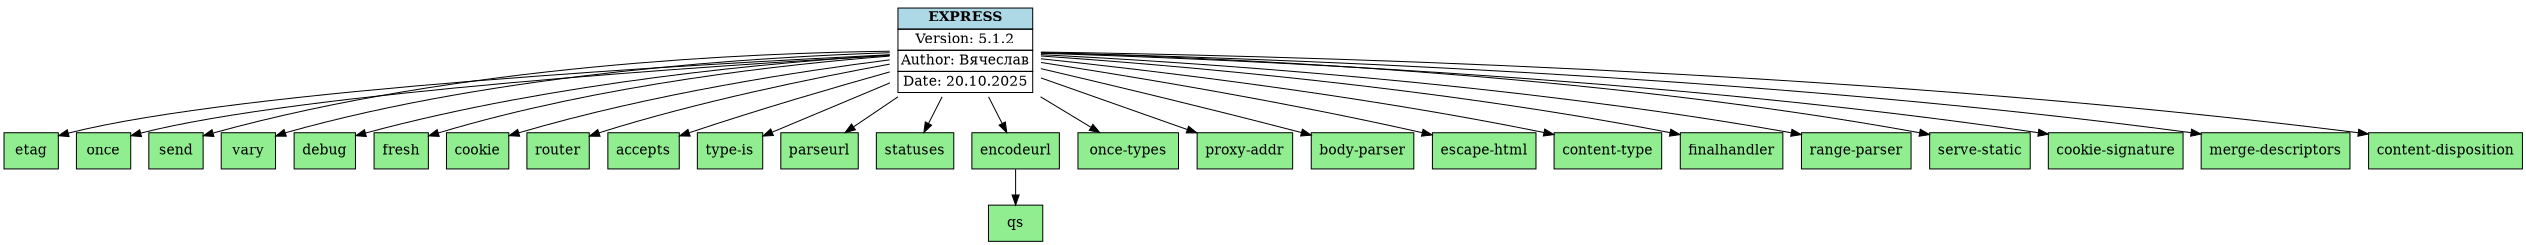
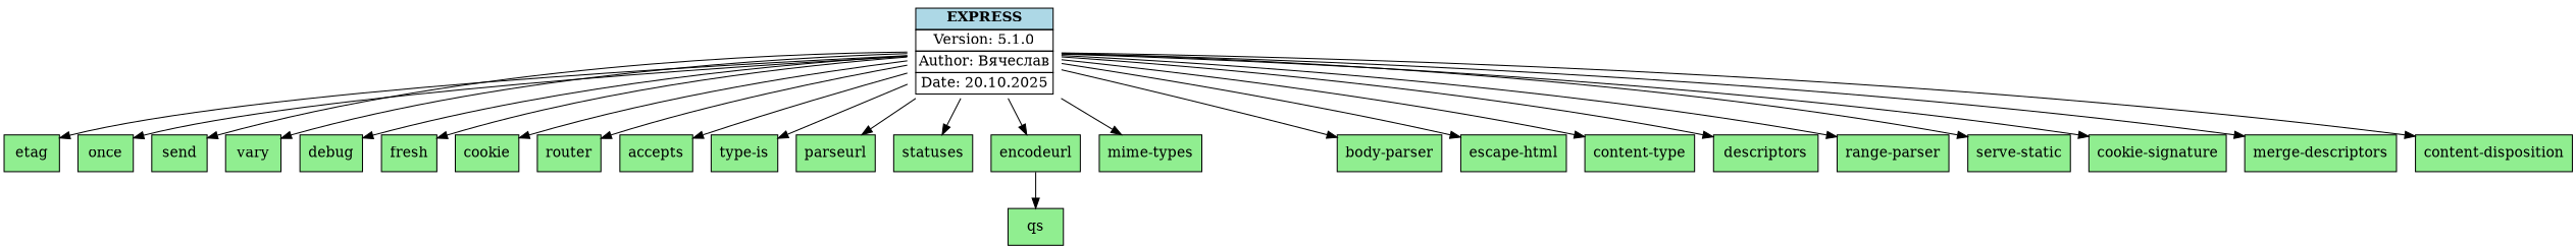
  digraph {
    rankdir=TB
    node [shape=box fillcolor=lightgreen style=filled]
-   n1 [label=<<TABLE BORDER="0" CELLBORDER="1" CELLSPACING="0">         <TR><TD BGCOLOR="lightblue"><B>EXPRESS</B></TD></TR>         <TR><TD>Version: 5.1.2</TD></TR>         <TR><TD>Author: Вячеслав</TD></TR>         <TR><TD>Date: 20.10.2025</TD></TR>     </TABLE>> shape=none fillcolor="" style=""]
+   n1 [label=<<TABLE BORDER="0" CELLBORDER="1" CELLSPACING="0">         <TR><TD BGCOLOR="lightblue"><B>EXPRESS</B></TD></TR>         <TR><TD>Version: 5.1.0</TD></TR>         <TR><TD>Author: Вячеслав</TD></TR>         <TR><TD>Date: 20.10.2025</TD></TR>     </TABLE>> shape=none fillcolor="" style=""]
    n2 [label=etag]
    n3 [label=once]
    n4 [label=send]
    n5 [label=vary]
    n6 [label=debug]
    n7 [label=fresh]
    n8 [label=cookie]
    n9 [label=router]
    n10 [label=accepts]
    n11 [label="type-is"]
    n12 [label=parseurl]
    n13 [label=statuses]
    n14 [label=encodeurl]
-   n15 [label="once-types"]
-   n16 [label="proxy-addr"]
+   n15 [label="mime-types"]
    n17 [label="body-parser"]
    n18 [label="escape-html"]
    n19 [label="content-type"]
-   n20 [label=finalhandler]
+   n20 [label=descriptors]
    n21 [label="range-parser"]
    n22 [label="serve-static"]
    n23 [label="cookie-signature"]
    n24 [label="merge-descriptors"]
    n25 [label="content-disposition"]
    n26 [label=qs]
    n1 -> n2
    n1 -> n3
    n1 -> n4
    n1 -> n5
    n1 -> n6
    n1 -> n7
    n1 -> n8
    n1 -> n9
    n1 -> n10
    n1 -> n11
    n1 -> n12
    n1 -> n13
    n1 -> n14
    n1 -> n15
-   n1 -> n16
    n1 -> n17
    n1 -> n18
    n1 -> n19
    n1 -> n20
    n1 -> n21
    n1 -> n22
    n1 -> n23
    n1 -> n24
    n1 -> n25
    n14 -> n26
  }
